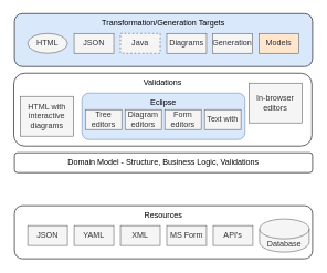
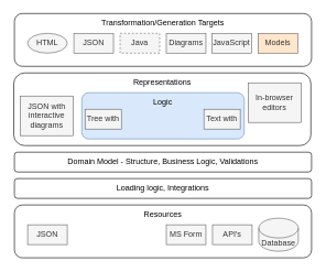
  <mxCell id="0" />
  <mxCell id="1" parent="0" />
- <mxCell id="2" value="Validations" style="rounded=1;whiteSpace=wrap;html=1;verticalAlign=top;" vertex="1" parent="1"><mxGeometry x="20" y="110" width="450" height="110" as="geometry" /></mxCell>
- <mxCell id="3" value="Eclipse" style="rounded=1;whiteSpace=wrap;html=1;verticalAlign=top;fillColor=#dae8fc;strokeColor=#6c8ebf;" vertex="1" parent="1"><mxGeometry x="123" y="140" width="246" height="70" as="geometry" /></mxCell>
+ <mxCell id="2" value="Representations" style="rounded=1;whiteSpace=wrap;html=1;verticalAlign=top;" vertex="1" parent="1"><mxGeometry x="20" y="110" width="450" height="110" as="geometry" /></mxCell>
+ <mxCell id="3" value="Logic" style="rounded=1;whiteSpace=wrap;html=1;verticalAlign=top;fillColor=#dae8fc;strokeColor=#6c8ebf;" vertex="1" parent="1"><mxGeometry x="123" y="140" width="246" height="70" as="geometry" /></mxCell>
  <mxCell id="4" value="Resources" style="rounded=1;whiteSpace=wrap;html=1;verticalAlign=top;" vertex="1" parent="1"><mxGeometry x="21" y="310" width="450" height="80" as="geometry" /></mxCell>
  <mxCell id="5" value="JSON" style="rounded=0;whiteSpace=wrap;html=1;fillColor=#f5f5f5;fontColor=#333333;strokeColor=#666666;" vertex="1" parent="1"><mxGeometry x="41" y="340" width="60" height="30" as="geometry" /></mxCell>
- <mxCell id="6" value="YAML" style="rounded=0;whiteSpace=wrap;html=1;fillColor=#f5f5f5;fontColor=#333333;strokeColor=#666666;" vertex="1" parent="1"><mxGeometry x="111" y="340" width="60" height="30" as="geometry" /></mxCell>
- <mxCell id="7" value="XML" style="rounded=0;whiteSpace=wrap;html=1;fillColor=#f5f5f5;fontColor=#333333;strokeColor=#666666;" vertex="1" parent="1"><mxGeometry x="181" y="340" width="60" height="30" as="geometry" /></mxCell>
  <mxCell id="8" value="MS Form" style="rounded=0;whiteSpace=wrap;html=1;fillColor=#f5f5f5;fontColor=#333333;strokeColor=#666666;" vertex="1" parent="1"><mxGeometry x="251" y="340" width="60" height="30" as="geometry" /></mxCell>
  <mxCell id="9" value="API's" style="rounded=0;whiteSpace=wrap;html=1;fillColor=#f5f5f5;fontColor=#333333;strokeColor=#666666;" vertex="1" parent="1"><mxGeometry x="321" y="340" width="60" height="30" as="geometry" /></mxCell>
+ <mxCell id="10" value="Loading logic, Integrations" style="rounded=1;whiteSpace=wrap;html=1;verticalAlign=middle;" vertex="1" parent="1"><mxGeometry x="21" y="270" width="450" height="30" as="geometry" /></mxCell>
  <mxCell id="11" value="Domain Model - Structure, Business Logic, Validations" style="rounded=1;whiteSpace=wrap;html=1;verticalAlign=middle;" vertex="1" parent="1"><mxGeometry x="21" y="230" width="450" height="30" as="geometry" /></mxCell>
- <mxCell id="12" value="HTML with interactive diagrams" style="rounded=0;whiteSpace=wrap;html=1;fillColor=#f5f5f5;fontColor=#333333;strokeColor=#666666;" vertex="1" parent="1"><mxGeometry x="30" y="145" width="80" height="60" as="geometry" /></mxCell>
- <mxCell id="13" value="Diagram editors" style="rounded=0;whiteSpace=wrap;html=1;fillColor=#f5f5f5;fontColor=#333333;strokeColor=#666666;" vertex="1" parent="1"><mxGeometry x="188" y="165" width="55" height="30" as="geometry" /></mxCell>
- <mxCell id="14" value="Form editors" style="rounded=0;whiteSpace=wrap;html=1;fillColor=#f5f5f5;fontColor=#333333;strokeColor=#666666;" vertex="1" parent="1"><mxGeometry x="248" y="165" width="55" height="30" as="geometry" /></mxCell>
- <mxCell id="15" value="Tree editors" style="rounded=0;whiteSpace=wrap;html=1;fillColor=#f5f5f5;fontColor=#333333;strokeColor=#666666;" vertex="1" parent="1"><mxGeometry x="128" y="165" width="55" height="30" as="geometry" /></mxCell>
+ <mxCell id="12" value="JSON with interactive diagrams" style="rounded=0;whiteSpace=wrap;html=1;fillColor=#f5f5f5;fontColor=#333333;strokeColor=#666666;" vertex="1" parent="1"><mxGeometry x="30" y="145" width="80" height="60" as="geometry" /></mxCell>
+ <mxCell id="15" value="Tree with" style="rounded=0;whiteSpace=wrap;html=1;fillColor=#f5f5f5;fontColor=#333333;strokeColor=#666666;" vertex="1" parent="1"><mxGeometry x="128" y="165" width="55" height="30" as="geometry" /></mxCell>
  <mxCell id="16" value="In-browser editors" style="rounded=0;whiteSpace=wrap;html=1;fillColor=#f5f5f5;fontColor=#333333;strokeColor=#666666;" vertex="1" parent="1"><mxGeometry x="375" y="125" width="80" height="60" as="geometry" /></mxCell>
  <mxCell id="17" value="Text with" style="rounded=0;whiteSpace=wrap;html=1;fillColor=#f5f5f5;fontColor=#333333;strokeColor=#666666;" vertex="1" parent="1"><mxGeometry x="308" y="165" width="55" height="30" as="geometry" /></mxCell>
- <mxCell id="18" value="Database" style="shape=cylinder3;whiteSpace=wrap;html=1;boundedLbl=1;backgroundOutline=1;size=15;fillColor=#f5f5f5;fontColor=#333333;strokeColor=#666666;" vertex="1" parent="1"><mxGeometry x="391" y="330" width="75" height="50" as="geometry" /></mxCell>
- <mxCell id="19" value="Transformation/Generation Targets" style="rounded=1;whiteSpace=wrap;html=1;verticalAlign=top;fillColor=#dae8fc;" vertex="1" parent="1"><mxGeometry x="21" y="20" width="450" height="80" as="geometry" /></mxCell>
+ <mxCell id="18" value="Database" style="shape=cylinder3;whiteSpace=wrap;html=1;boundedLbl=1;backgroundOutline=1;size=15;fillColor=#f5f5f5;fontColor=#333333;strokeColor=#666666;" vertex="1" parent="1"><mxGeometry x="391" y="330" width="60" height="50" as="geometry" /></mxCell>
+ <mxCell id="19" value="Transformation/Generation Targets" style="rounded=1;whiteSpace=wrap;html=1;verticalAlign=top;" vertex="1" parent="1"><mxGeometry x="21" y="20" width="450" height="80" as="geometry" /></mxCell>
  <mxCell id="20" value="HTML" style="ellipse;whiteSpace=wrap;html=1;fillColor=#f5f5f5;fontColor=#333333;strokeColor=#666666;" vertex="1" parent="1"><mxGeometry x="41" y="50" width="60" height="30" as="geometry" /></mxCell>
  <mxCell id="21" value="JSON" style="rounded=0;whiteSpace=wrap;html=1;fillColor=#f5f5f5;fontColor=#333333;strokeColor=#666666;" vertex="1" parent="1"><mxGeometry x="111" y="50" width="60" height="30" as="geometry" /></mxCell>
  <mxCell id="22" value="Java" style="rounded=0;whiteSpace=wrap;html=1;fillColor=#f5f5f5;fontColor=#333333;strokeColor=#666666;dashed=1;" vertex="1" parent="1"><mxGeometry x="181" y="50" width="60" height="30" as="geometry" /></mxCell>
  <mxCell id="23" value="Diagrams" style="rounded=0;whiteSpace=wrap;html=1;fillColor=#f5f5f5;fontColor=#333333;strokeColor=#666666;" vertex="1" parent="1"><mxGeometry x="251" y="50" width="60" height="30" as="geometry" /></mxCell>
  <mxCell id="24" value="Models" style="rounded=0;whiteSpace=wrap;html=1;fillColor=#ffe6cc;fontColor=#333333;strokeColor=#666666;" vertex="1" parent="1"><mxGeometry x="390" y="50" width="60" height="30" as="geometry" /></mxCell>
- <mxCell id="25" value="Generation" style="rounded=0;whiteSpace=wrap;html=1;fillColor=#f5f5f5;fontColor=#333333;strokeColor=#666666;" vertex="1" parent="1"><mxGeometry x="320" y="50" width="60" height="30" as="geometry" /></mxCell>
+ <mxCell id="25" value="JavaScript" style="rounded=0;whiteSpace=wrap;html=1;fillColor=#f5f5f5;fontColor=#333333;strokeColor=#666666;" vertex="1" parent="1"><mxGeometry x="320" y="50" width="60" height="30" as="geometry" /></mxCell>
